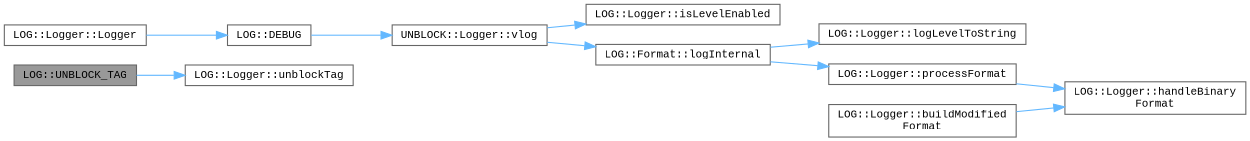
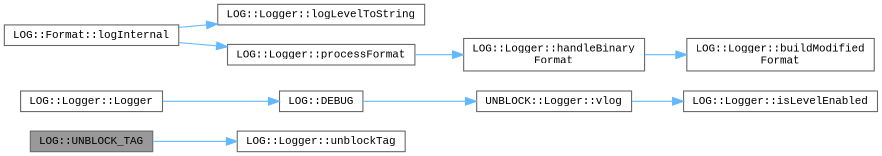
  digraph {
    fontname="Liberation Mono"
    rankdir=LR
    node [color=grey40 fillcolor=white fontname="Liberation Mono" fontsize=10 shape=box style=filled]
    edge [color=steelblue1 fontname="Liberation Mono" fontsize=10 labelfontname=Helvetica labelfontsize=10 style=solid]
    n1 [color=gray40 fillcolor=grey60 fontcolor=black height=0.2 label="LOG::UNBLOCK_TAG" width=0.4]
    n2 [height=0.2 label="LOG::Logger::unblockTag" width=0.4]
    n3 [height=0.2 label="LOG::Logger::Logger" width=0.4]
    n4 [height=0.2 label="LOG::DEBUG" width=0.4]
    n5 [height=0.2 label="UNBLOCK::Logger::vlog" width=0.4]
    n6 [height=0.2 label="LOG::Logger::isLevelEnabled" width=0.4]
    n7 [height=0.2 label="LOG::Format::logInternal" width=0.4]
    n8 [height=0.2 label="LOG::Logger::logLevelToString" width=0.4]
    n9 [height=0.2 label="LOG::Logger::processFormat" width=0.4]
    n10 [height=0.2 label="LOG::Logger::handleBinary\lFormat" width=0.4]
    n11 [height=0.2 label="LOG::Logger::buildModified\lFormat" width=0.4]
    n1 -> n2
    n3 -> n4
    n4 -> n5
    n5 -> n6
-   n5 -> n7
    n7 -> n8
    n7 -> n9
    n9 -> n10
-   n11 -> n10
+   n10 -> n11
  }
